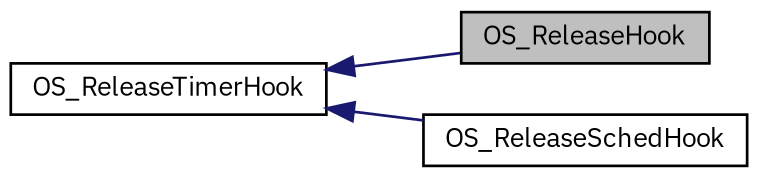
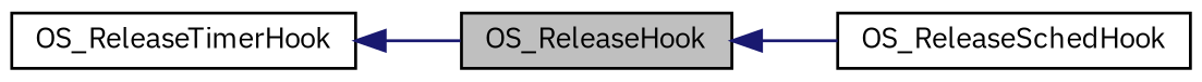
  digraph {
    fontname="IBM Plex Sans"
    rankdir=LR
    node [color=black fillcolor=white fontname="IBM Plex Sans" fontsize=10 shape=record style=filled]
    edge [color=midnightblue dir=back fontname="IBM Plex Sans" fontsize=10 labelfontname=Helvetica labelfontsize=10 style=solid]
    n1 [fillcolor=grey75 fontcolor=black height=0.2 label=OS_ReleaseHook width=0.4]
    n2 [height=0.2 label=OS_ReleaseSchedHook width=0.4]
    n3 [height=0.2 label=OS_ReleaseTimerHook width=0.4]
-   n3 -> n2
+   n1 -> n2
    n3 -> n1
  }
